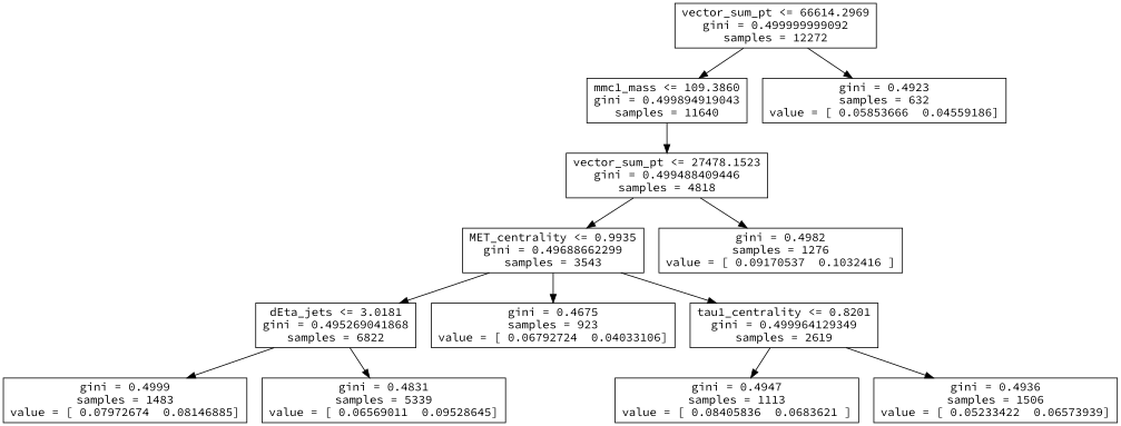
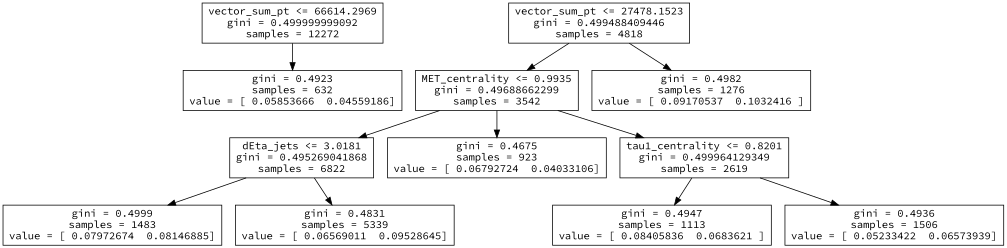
  digraph {
    fontname="Source Code Pro"
    node [fontname="Source Code Pro" shape=box]
    edge [fontname="Source Code Pro"]
    n1 [label="vector_sum_pt <= 66614.2969\ngini = 0.499999999092\nsamples = 12272"]
-   n2 [label="mmc1_mass <= 109.3860\ngini = 0.499894919043\nsamples = 11640"]
    n3 [label="gini = 0.4923\nsamples = 632\nvalue = [ 0.05853666  0.04559186]"]
    n4 [label="vector_sum_pt <= 27478.1523\ngini = 0.499488409446\nsamples = 4818"]
-   n5 [label="MET_centrality <= 0.9935\ngini = 0.49688662299\nsamples = 3543"]
+   n5 [label="MET_centrality <= 0.9935\ngini = 0.49688662299\nsamples = 3542"]
    n6 [label="gini = 0.4982\nsamples = 1276\nvalue = [ 0.09170537  0.1032416 ]"]
    n7 [label="dEta_jets <= 3.0181\ngini = 0.495269041868\nsamples = 6822"]
    n8 [label="gini = 0.4999\nsamples = 1483\nvalue = [ 0.07972674  0.08146885]"]
    n9 [label="gini = 0.4831\nsamples = 5339\nvalue = [ 0.06569011  0.09528645]"]
    n10 [label="gini = 0.4675\nsamples = 923\nvalue = [ 0.06792724  0.04033106]"]
    n11 [label="tau1_centrality <= 0.8201\ngini = 0.499964129349\nsamples = 2619"]
    n12 [label="gini = 0.4947\nsamples = 1113\nvalue = [ 0.08405836  0.0683621 ]"]
    n13 [label="gini = 0.4936\nsamples = 1506\nvalue = [ 0.05233422  0.06573939]"]
-   n1 -> n2
    n1 -> n3
-   n2 -> n4
    n4 -> n5
    n4 -> n6
    n5 -> n7
    n5 -> n10
    n5 -> n11
    n7 -> n8
    n7 -> n9
    n11 -> n12
    n11 -> n13
  }
